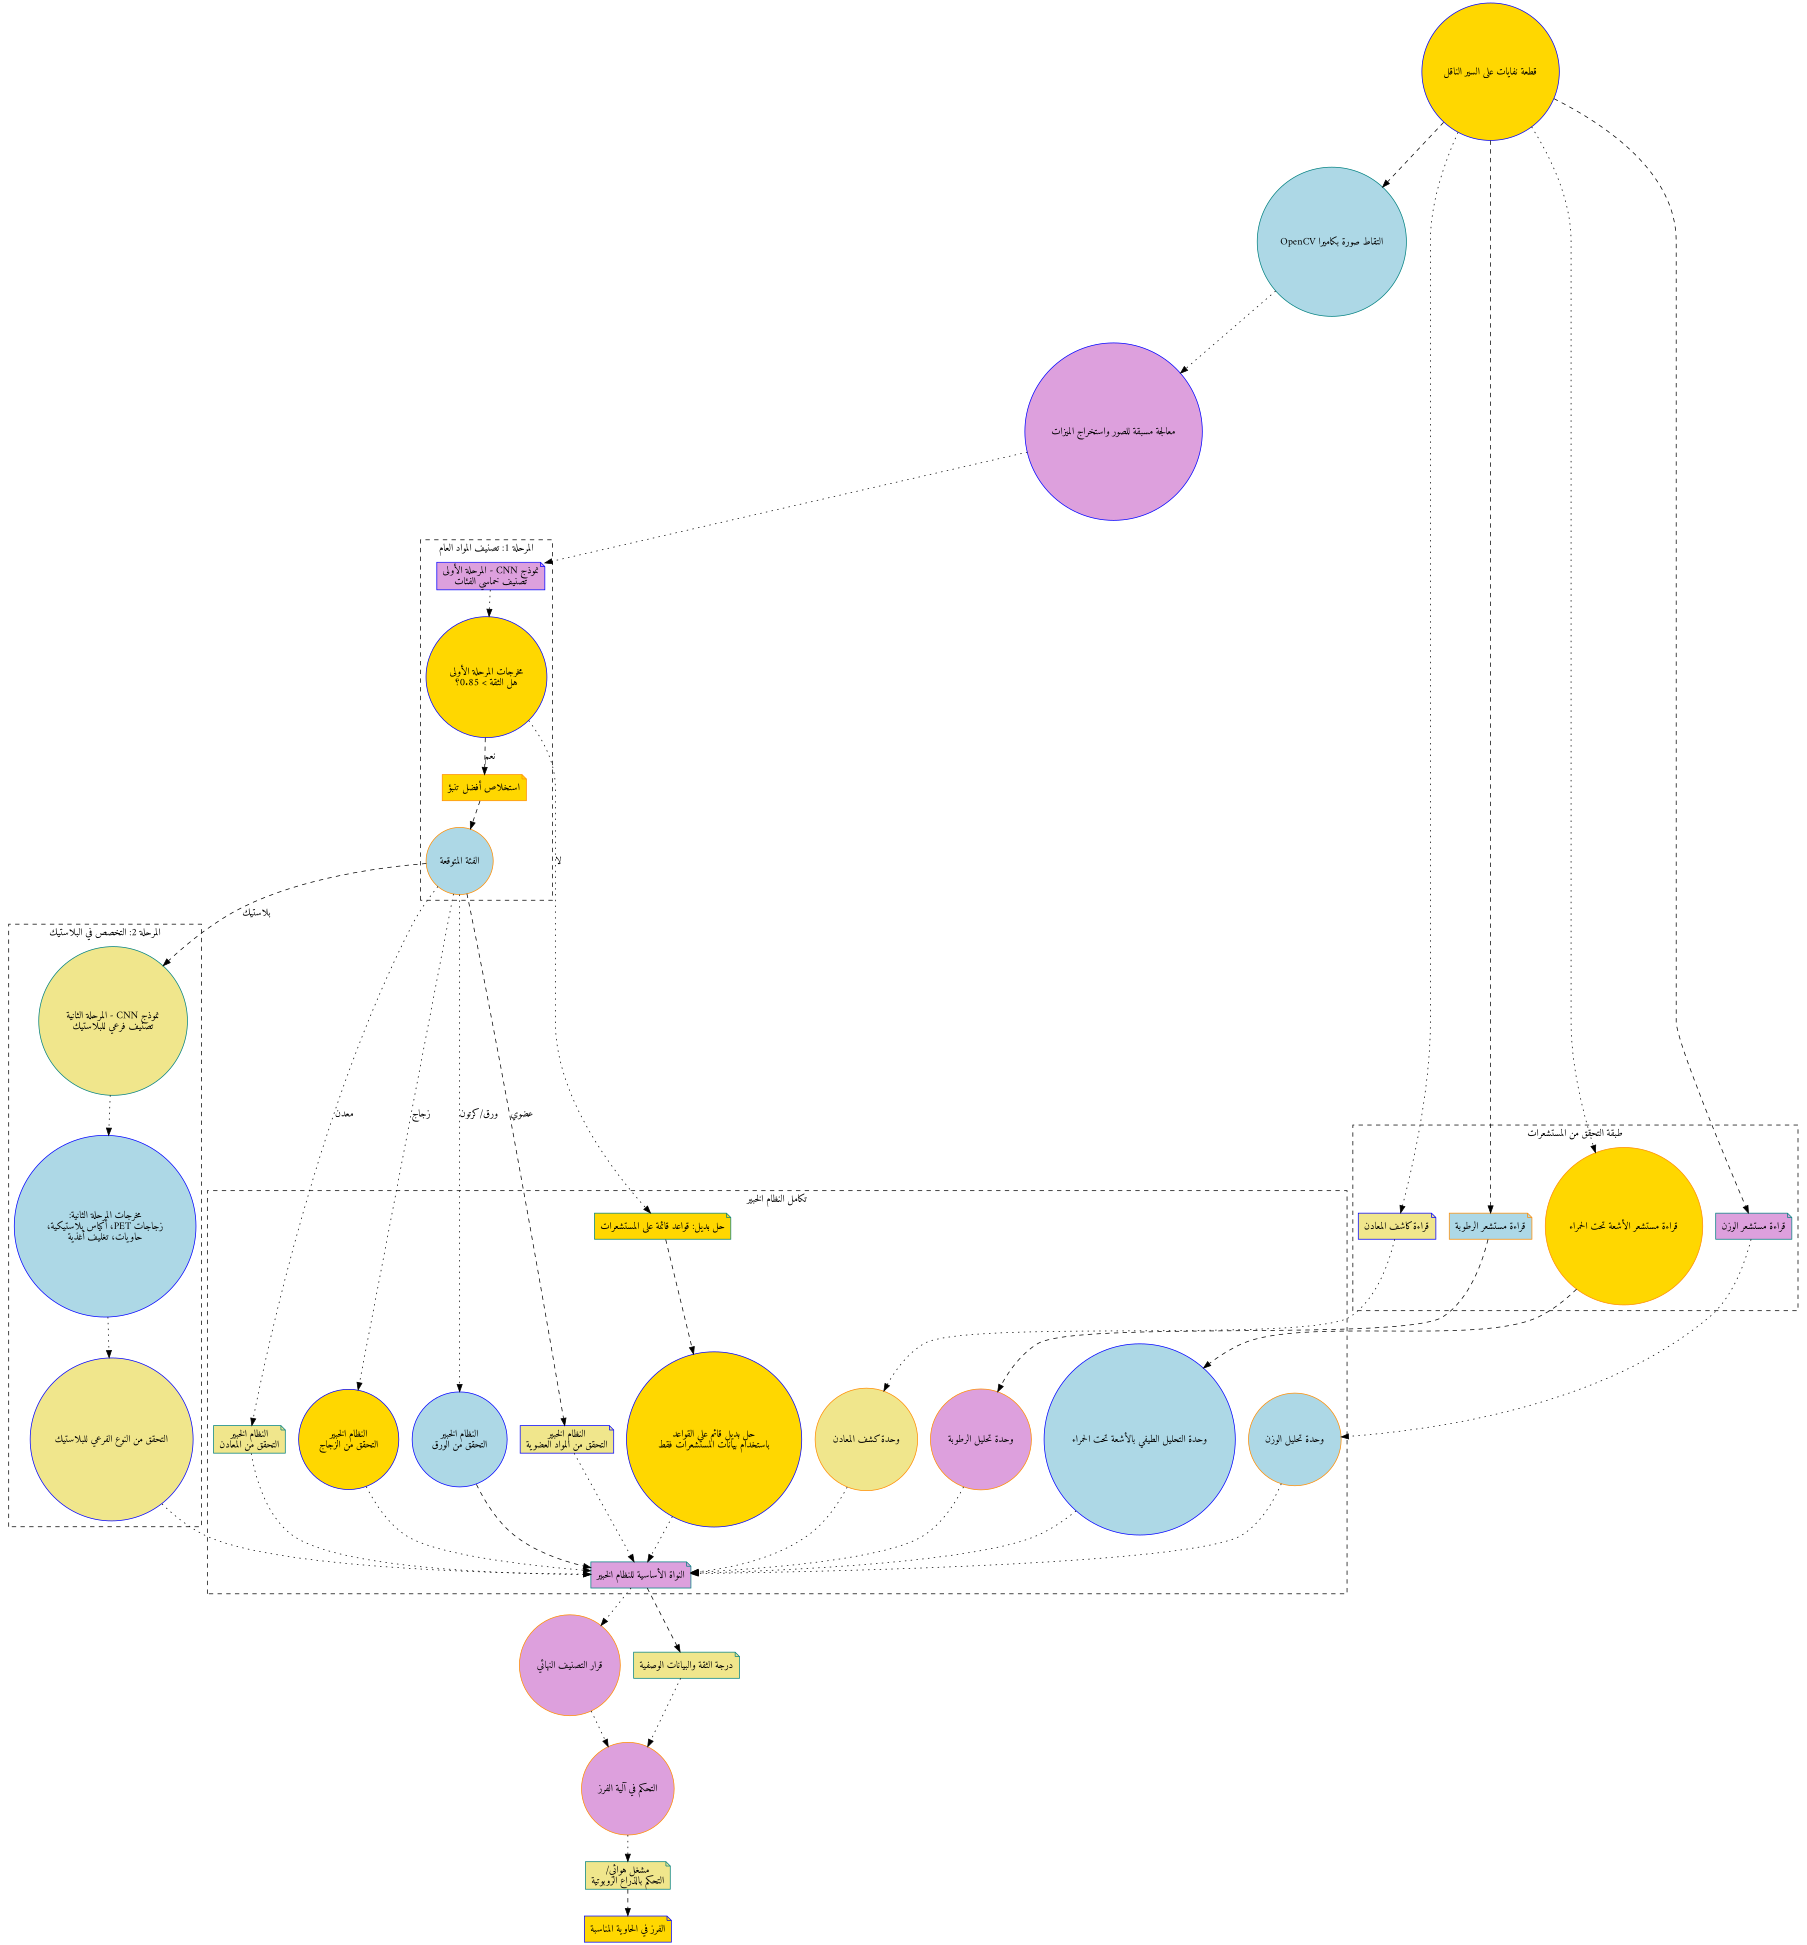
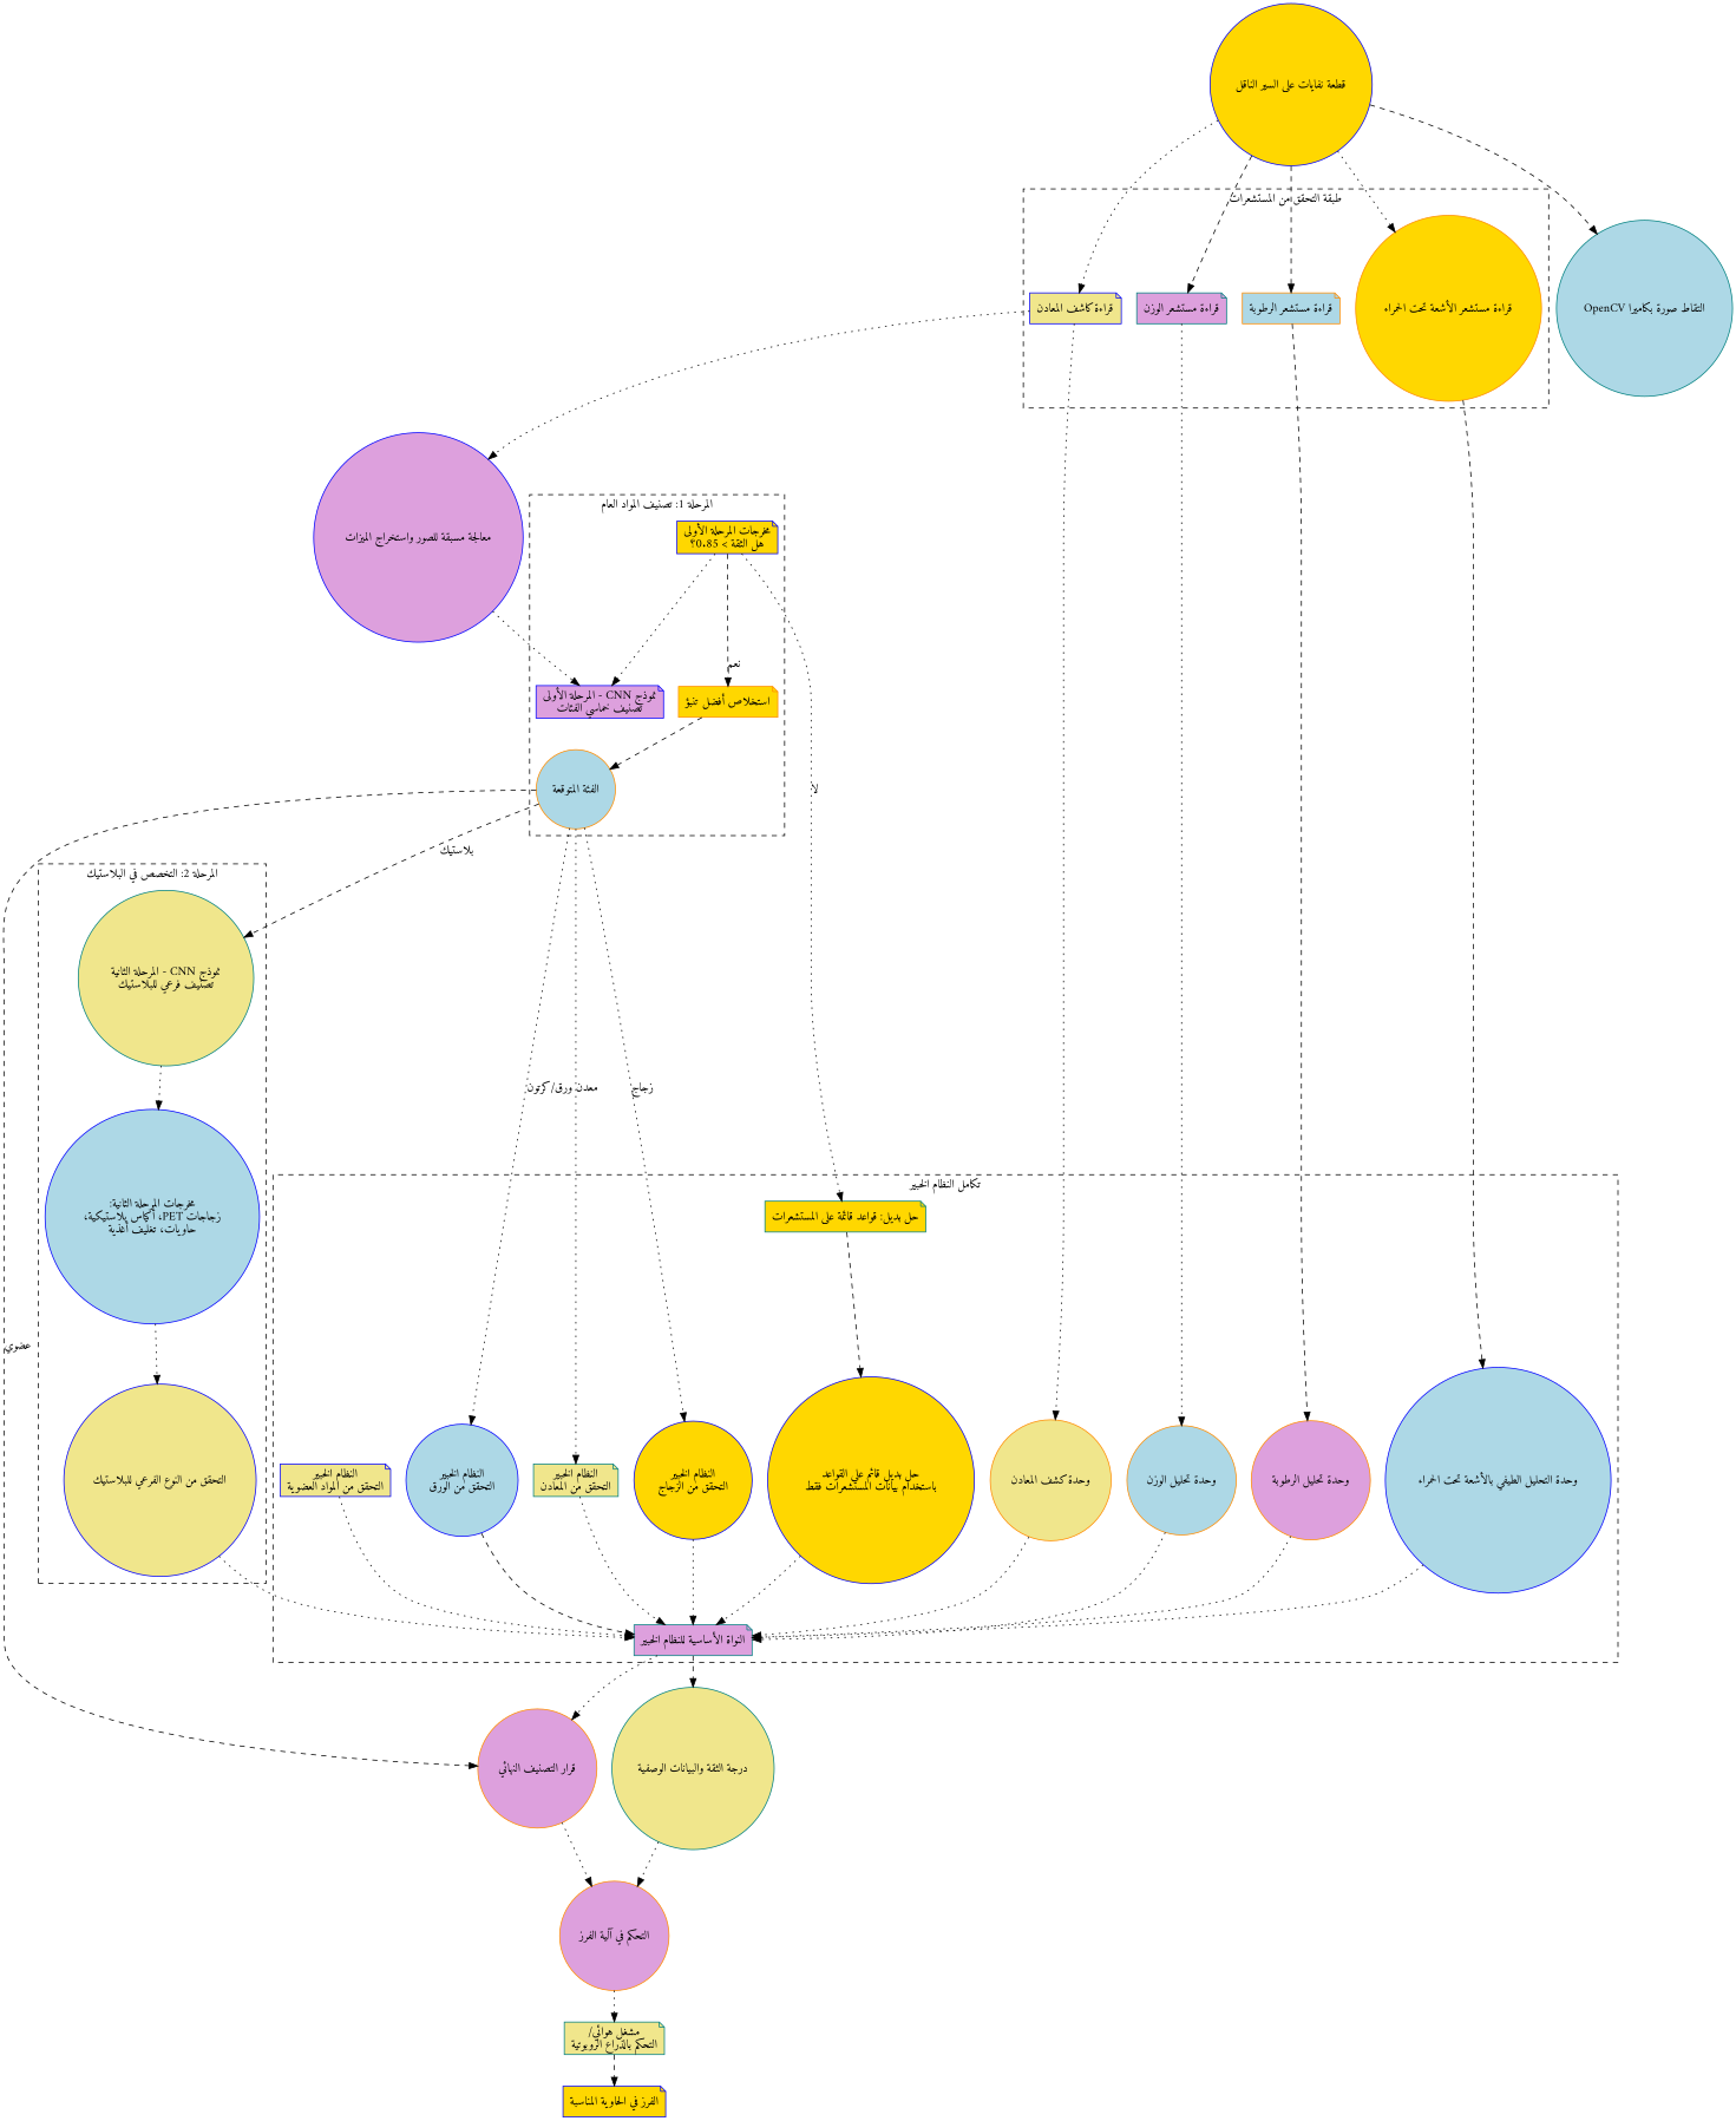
  digraph {
    fontname=Amiri
    rankdir=TB
    node [color=blue fillcolor=gold fontname=Amiri shape=circle style="rounded,filled"]
    edge [fontname=Amiri style=dotted]
    n1 [fillcolor=plum label="نموذج CNN - المرحلة الأولى\nتصنيف خماسي الفئات" shape=note style="filled, rounded"]
-   n2 [label="مخرجات المرحلة الأولى\nهل الثقة > 0.85؟"]
+   n2 [label="مخرجات المرحلة الأولى\nهل الثقة > 0.85؟" shape=note]
    n3 [color=darkorange label="استخلاص أفضل تنبؤ" shape=note]
    n4 [color=darkorange fillcolor=lightblue label="الفئة المتوقعة"]
    n5 [color=teal fillcolor=khaki label="نموذج CNN - المرحلة الثانية\nتصنيف فرعي للبلاستيك" style="filled, rounded"]
    n6 [fillcolor=lightblue label="مخرجات المرحلة الثانية:\nزجاجات PET، أكياس بلاستيكية،\nحاويات، تغليف أغذية"]
    n7 [fillcolor=khaki label="التحقق من النوع الفرعي للبلاستيك"]
    n8 [color=teal label="حل بديل: قواعد قائمة على المستشعرات" shape=note]
    n9 [color=teal fillcolor=khaki label="النظام الخبير\nالتحقق من المعادن" shape=note]
    n10 [label="النظام الخبير\nالتحقق من الزجاج"]
    n11 [fillcolor=lightblue label="النظام الخبير\nالتحقق من الورق"]
    n12 [fillcolor=khaki label="النظام الخبير\nالتحقق من المواد العضوية" shape=note]
    n13 [color=darkorange fillcolor=lightblue label="وحدة تحليل الوزن"]
    n14 [color=darkorange fillcolor=khaki label="وحدة كشف المعادن"]
    n15 [color=darkorange fillcolor=plum label="وحدة تحليل الرطوبة"]
    n16 [fillcolor=lightblue label="وحدة التحليل الطيفي بالأشعة تحت الحمراء"]
    n17 [color=teal fillcolor=plum label="النواة الأساسية للنظام الخبير" shape=note style="filled, rounded"]
    n18 [label="حل بديل قائم على القواعد\nباستخدام بيانات المستشعرات فقط"]
    n19 [color=teal fillcolor=plum label="قراءة مستشعر الوزن" shape=note]
    n20 [fillcolor=khaki label="قراءة كاشف المعادن" shape=note]
    n21 [color=darkorange fillcolor=lightblue label="قراءة مستشعر الرطوبة" shape=note]
    n22 [color=darkorange label="قراءة مستشعر الأشعة تحت الحمراء"]
    n23 [color=darkorange fillcolor=plum label="قرار التصنيف النهائي" style="filled, rounded"]
-   n24 [color=teal fillcolor=khaki label="درجة الثقة والبيانات الوصفية" shape=note]
+   n24 [color=teal fillcolor=khaki label="درجة الثقة والبيانات الوصفية"]
    n25 [label="قطعة نفايات على السير الناقل"]
    n26 [color=teal fillcolor=lightblue label="التقاط صورة بكاميرا OpenCV"]
    n27 [fillcolor=plum label="معالجة مسبقة للصور واستخراج الميزات"]
    n28 [color=darkorange fillcolor=plum label="التحكم في آلية الفرز"]
    n29 [color=teal fillcolor=khaki label="مشغل هوائي/\nالتحكم بالذراع الروبوتية" shape=note]
    n30 [label="الفرز في الحاوية المناسبة" shape=note]
    subgraph cluster_1 {
      label="المرحلة 1: تصنيف المواد العام"
      style=dashed
      n1
      n2
      n3
      n4
    }
    subgraph cluster_2 {
      label="المرحلة 2: التخصص في البلاستيك"
      style=dashed
      n5
      n6
      n7
    }
    subgraph cluster_3 {
      label="تكامل النظام الخبير"
      style=dashed
      n8
      n9
      n10
      n11
      n12
      n13
      n14
      n15
      n16
      n17
      n18
    }
    subgraph cluster_4 {
      label="طبقة التحقق من المستشعرات"
      style=dashed
      n19
      n20
      n21
      n22
    }
-   n1 -> n2
+   n2 -> n1
    n2 -> n3 [label="نعم" style=dashed]
    n2 -> n8 [label="لا"]
    n3 -> n4 [style=dashed]
    n4 -> n5 [label="بلاستيك" style=dashed]
    n4 -> n9 [label="معدن"]
    n4 -> n10 [label="زجاج"]
    n4 -> n11 [label="ورق/كرتون"]
-   n4 -> n12 [label="عضوي" style=dashed]
+   n4 -> n23 [label="عضوي" style=dashed]
    n5 -> n6
    n6 -> n7
    n7 -> n17
    n8 -> n18 [style=dashed]
    n9 -> n17
    n10 -> n17
    n11 -> n17 [style=dashed]
    n12 -> n17
    n13 -> n17
    n14 -> n17
    n15 -> n17
    n16 -> n17
    n17 -> n23
    n17 -> n24 [style=dashed]
    n18 -> n17
    n19 -> n13
    n20 -> n14
    n21 -> n15 [style=dashed]
    n22 -> n16 [style=dashed]
    n23 -> n28
    n24 -> n28
    n25 -> n19 [style=dashed]
    n25 -> n20
    n25 -> n21 [style=dashed]
    n25 -> n22
    n25 -> n26 [style=dashed]
-   n26 -> n27
+   n20 -> n27
    n27 -> n1
    n28 -> n29
    n29 -> n30 [style=dashed]
  }
